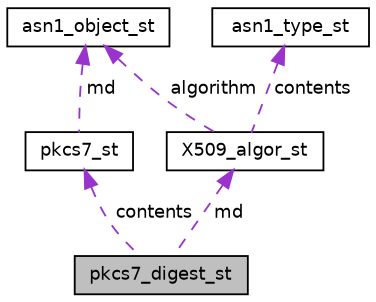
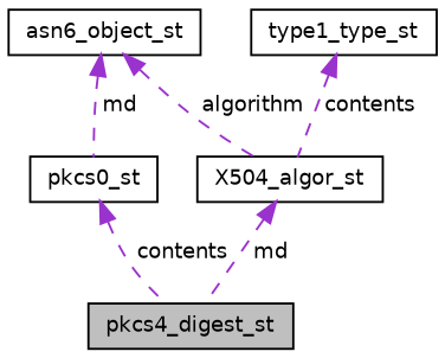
  digraph {
    node [color=black fillcolor=white fontname=Helvetica fontsize=10 shape=record style=filled]
    edge [color=darkorchid3 dir=back fontname=Helvetica fontsize=10 labelfontname=Helvetica labelfontsize=10 style=dashed]
-   n1 [fillcolor=grey75 fontcolor=black height=0.2 label=pkcs7_digest_st width=0.4]
-   n2 [height=0.2 label=pkcs7_st width=0.4]
-   n3 [height=0.2 label=asn1_object_st width=0.4]
-   n4 [height=0.2 label=X509_algor_st width=0.4]
-   n5 [height=0.2 label=asn1_type_st width=0.4]
+   n1 [fillcolor=grey75 fontcolor=black height=0.2 label=pkcs4_digest_st width=0.4]
+   n2 [height=0.2 label=pkcs0_st width=0.4]
+   n3 [height=0.2 label=asn6_object_st width=0.4]
+   n4 [height=0.2 label=X504_algor_st width=0.4]
+   n5 [height=0.2 label=type1_type_st width=0.4]
    n2 -> n1 [label=" contents"]
    n3 -> n2 [label=" md"]
    n3 -> n4 [label=" algorithm"]
    n4 -> n1 [label=" md"]
    n5 -> n4 [label=" contents"]
  }
